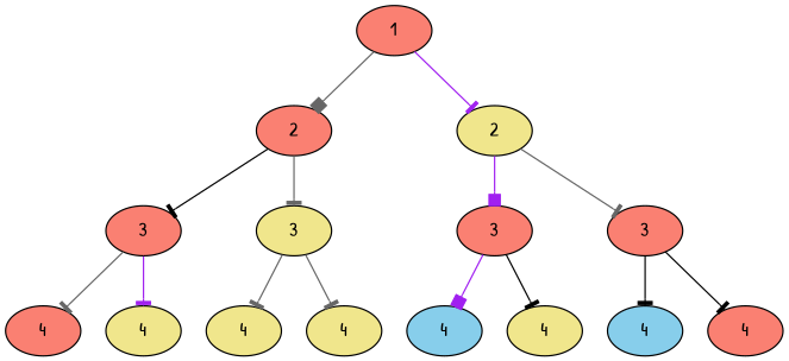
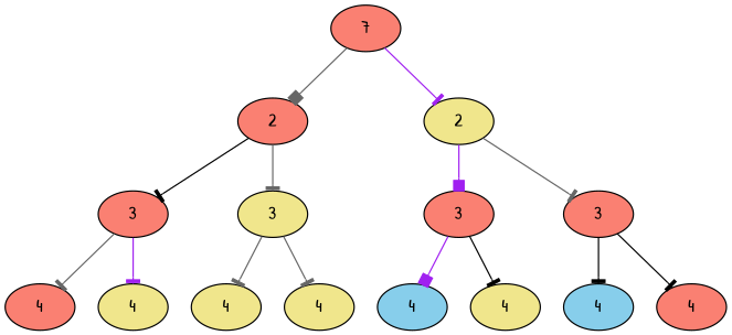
  digraph {
    fontname="Patrick Hand"
    node [style=filled fillcolor=salmon fontname="Patrick Hand"]
    edge [color=gray40 arrowhead=tee fontname="Patrick Hand"]
-   n1 [label=1]
+   n1 [label=7]
    n2 [label=2]
    n3 [label=2 fillcolor=khaki]
    n4 [label=3]
    n5 [label=3 fillcolor=khaki]
    n6 [label=3]
    n7 [label=3]
    n8 [label=4]
    n9 [label=4 fillcolor=khaki]
    n10 [label=4 fillcolor=khaki]
    n11 [label=4 fillcolor=khaki]
    n12 [label=4 fillcolor=skyblue]
    n13 [label=4 fillcolor=khaki]
    n14 [label=4 fillcolor=skyblue]
    n15 [label=4]
    n1 -> n2 [arrowhead=box]
    n1 -> n3 [color=purple]
    n2 -> n4 [color=black]
    n2 -> n5
    n3 -> n6 [color=purple arrowhead=box]
    n3 -> n7
    n4 -> n8
    n4 -> n9 [color=purple]
    n5 -> n10
    n5 -> n11
    n6 -> n12 [color=purple arrowhead=box]
    n6 -> n13 [color=black]
    n7 -> n14 [color=black]
    n7 -> n15 [color=black]
  }
